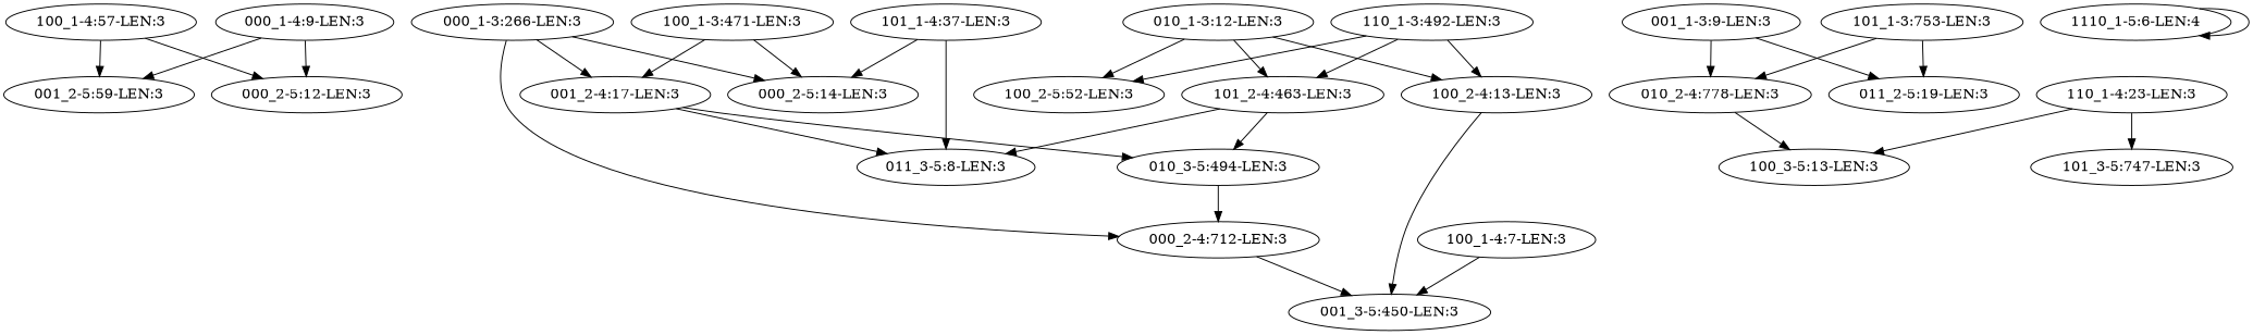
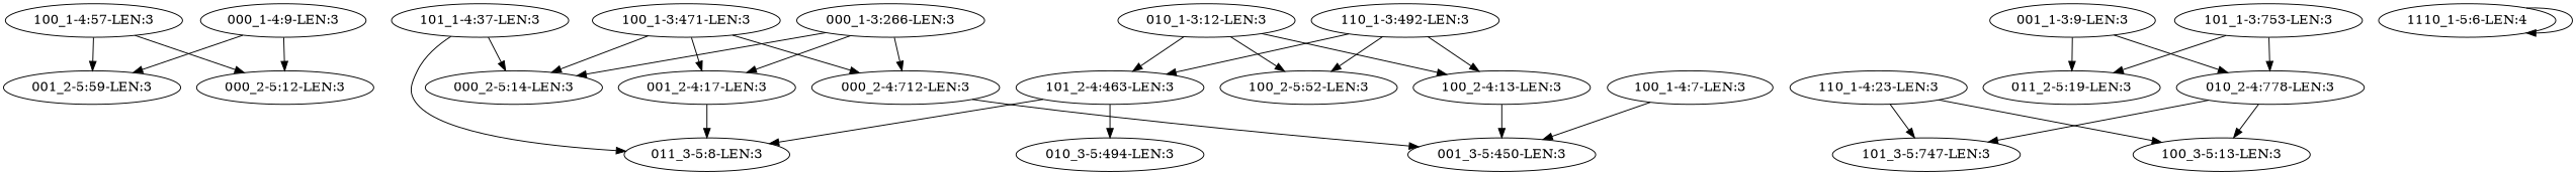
  digraph {
    "100_1-4:57-LEN:3"
    "001_2-5:59-LEN:3"
    "000_2-5:12-LEN:3"
    "001_2-4:17-LEN:3"
    "011_3-5:8-LEN:3"
    "010_3-5:494-LEN:3"
    "100_2-4:13-LEN:3"
    "001_3-5:450-LEN:3"
    "001_1-3:9-LEN:3"
    "011_2-5:19-LEN:3"
    "010_2-4:778-LEN:3"
    "101_3-5:747-LEN:3"
    "100_3-5:13-LEN:3"
    "000_1-4:9-LEN:3"
    "110_1-4:23-LEN:3"
    "000_2-4:712-LEN:3"
    "110_1-3:492-LEN:3"
    "100_2-5:52-LEN:3"
    "101_2-4:463-LEN:3"
    "101_1-3:753-LEN:3"
    "000_1-3:266-LEN:3"
    "000_2-5:14-LEN:3"
    "101_1-4:37-LEN:3"
    "1110_1-5:6-LEN:4"
    "100_1-3:471-LEN:3"
    "010_1-3:12-LEN:3"
    "100_1-4:7-LEN:3"
    "100_1-4:57-LEN:3" -> "001_2-5:59-LEN:3"
    "100_1-4:57-LEN:3" -> "000_2-5:12-LEN:3"
    "001_2-4:17-LEN:3" -> "011_3-5:8-LEN:3"
-   "001_2-4:17-LEN:3" -> "010_3-5:494-LEN:3"
    "100_2-4:13-LEN:3" -> "001_3-5:450-LEN:3"
    "001_1-3:9-LEN:3" -> "011_2-5:19-LEN:3"
    "001_1-3:9-LEN:3" -> "010_2-4:778-LEN:3"
+   "010_2-4:778-LEN:3" -> "101_3-5:747-LEN:3"
    "010_2-4:778-LEN:3" -> "100_3-5:13-LEN:3"
    "000_1-4:9-LEN:3" -> "001_2-5:59-LEN:3"
    "000_1-4:9-LEN:3" -> "000_2-5:12-LEN:3"
    "110_1-4:23-LEN:3" -> "101_3-5:747-LEN:3"
    "110_1-4:23-LEN:3" -> "100_3-5:13-LEN:3"
    "000_2-4:712-LEN:3" -> "001_3-5:450-LEN:3"
    "110_1-3:492-LEN:3" -> "100_2-4:13-LEN:3"
    "110_1-3:492-LEN:3" -> "100_2-5:52-LEN:3"
    "110_1-3:492-LEN:3" -> "101_2-4:463-LEN:3"
    "101_2-4:463-LEN:3" -> "011_3-5:8-LEN:3"
    "101_2-4:463-LEN:3" -> "010_3-5:494-LEN:3"
    "101_1-3:753-LEN:3" -> "011_2-5:19-LEN:3"
    "101_1-3:753-LEN:3" -> "010_2-4:778-LEN:3"
    "000_1-3:266-LEN:3" -> "001_2-4:17-LEN:3"
    "000_1-3:266-LEN:3" -> "000_2-4:712-LEN:3"
    "000_1-3:266-LEN:3" -> "000_2-5:14-LEN:3"
    "101_1-4:37-LEN:3" -> "011_3-5:8-LEN:3"
    "101_1-4:37-LEN:3" -> "000_2-5:14-LEN:3"
    "1110_1-5:6-LEN:4" -> "1110_1-5:6-LEN:4"
    "100_1-3:471-LEN:3" -> "001_2-4:17-LEN:3"
-   "010_3-5:494-LEN:3" -> "000_2-4:712-LEN:3"
+   "100_1-3:471-LEN:3" -> "000_2-4:712-LEN:3"
    "100_1-3:471-LEN:3" -> "000_2-5:14-LEN:3"
    "010_1-3:12-LEN:3" -> "100_2-4:13-LEN:3"
    "010_1-3:12-LEN:3" -> "100_2-5:52-LEN:3"
    "010_1-3:12-LEN:3" -> "101_2-4:463-LEN:3"
    "100_1-4:7-LEN:3" -> "001_3-5:450-LEN:3"
  }
